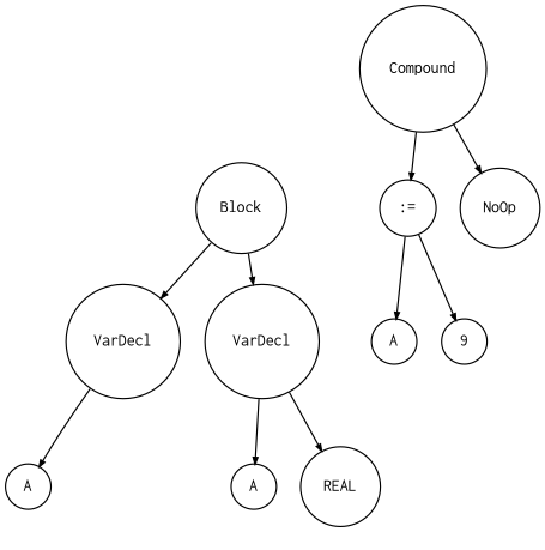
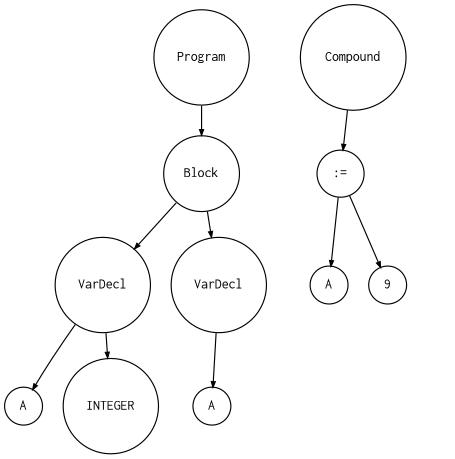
  digraph {
    ranksep=.3
    node [fontname=Courier fontsize=12 shape=circle]
    edge [arrowsize=.5]
+   n1 [height=.1 label=Program]
    n2 [height=.1 label=Block]
    n3 [height=.1 label=VarDecl]
    n4 [height=.1 label=VarDecl]
    n5 [height=.1 label=A]
+   n6 [height=.1 label=INTEGER]
    n7 [height=.1 label=A]
-   n8 [height=.1 label=REAL]
    n9 [height=.1 label=Compound]
    n10 [height=.1 label=":="]
-   n11 [height=.1 label=NoOp]
    n12 [height=.1 label=A]
    n13 [height=.1 label=9]
+   n1 -> n2
    n2 -> n3
    n2 -> n4
    n3 -> n5
+   n3 -> n6
    n4 -> n7
-   n4 -> n8
    n9 -> n10
-   n9 -> n11
    n10 -> n12
    n10 -> n13
  }
